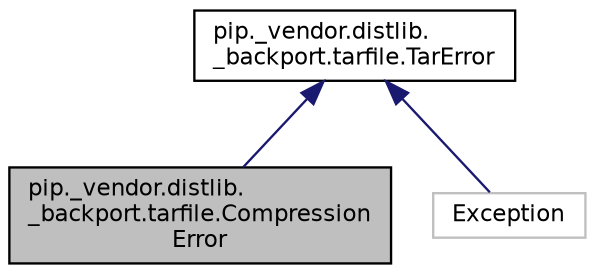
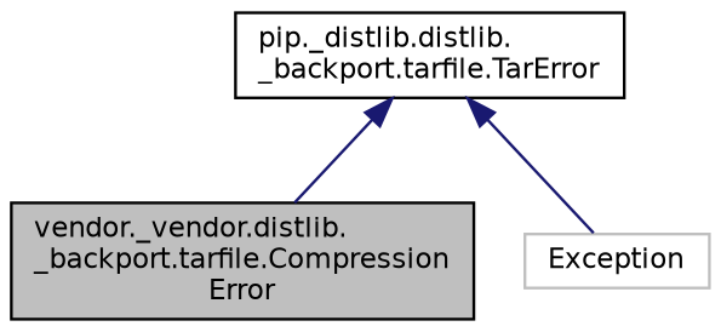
  digraph {
    node [color=black fillcolor=white fontname=Helvetica fontsize=10 shape=record style=filled]
    edge [color=midnightblue dir=back fontname=Helvetica fontsize=10 labelfontname=Helvetica labelfontsize=10 style=solid]
-   n1 [fillcolor=grey75 fontcolor=black height=0.2 label="pip._vendor.distlib.\l_backport.tarfile.Compression\lError" width=0.4]
-   n2 [height=0.2 label="pip._vendor.distlib.\l_backport.tarfile.TarError" width=0.4]
+   n1 [fillcolor=grey75 fontcolor=black height=0.2 label="vendor._vendor.distlib.\l_backport.tarfile.Compression\lError" width=0.4]
+   n2 [height=0.2 label="pip._distlib.distlib.\l_backport.tarfile.TarError" width=0.4]
    n3 [color=grey75 height=0.2 label=Exception width=0.4]
    n2 -> n1
    n2 -> n3
  }
